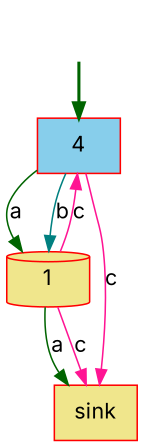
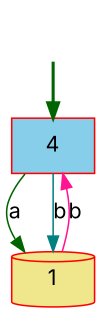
  digraph {
    fontname=Inter
    node [fontname=Inter style=filled color=red fillcolor=khaki shape=box]
    edge [color=darkgreen fontname=Inter]
    fake [style=invisible color="" fillcolor="" shape=""]
    n2 [fillcolor=skyblue label=4 root=true]
    1 [shape=cylinder]
-   sink
    fake -> n2 [style=bold]
    n2 -> 1 [label=a]
    n2 -> 1 [color=teal label=b]
-   n2 -> sink [color=deeppink label=c]
-   1 -> n2 [color=deeppink label=c]
-   1 -> sink [label=a]
-   1 -> sink [color=deeppink label=c]
+   1 -> n2 [color=deeppink label=b]
  }
